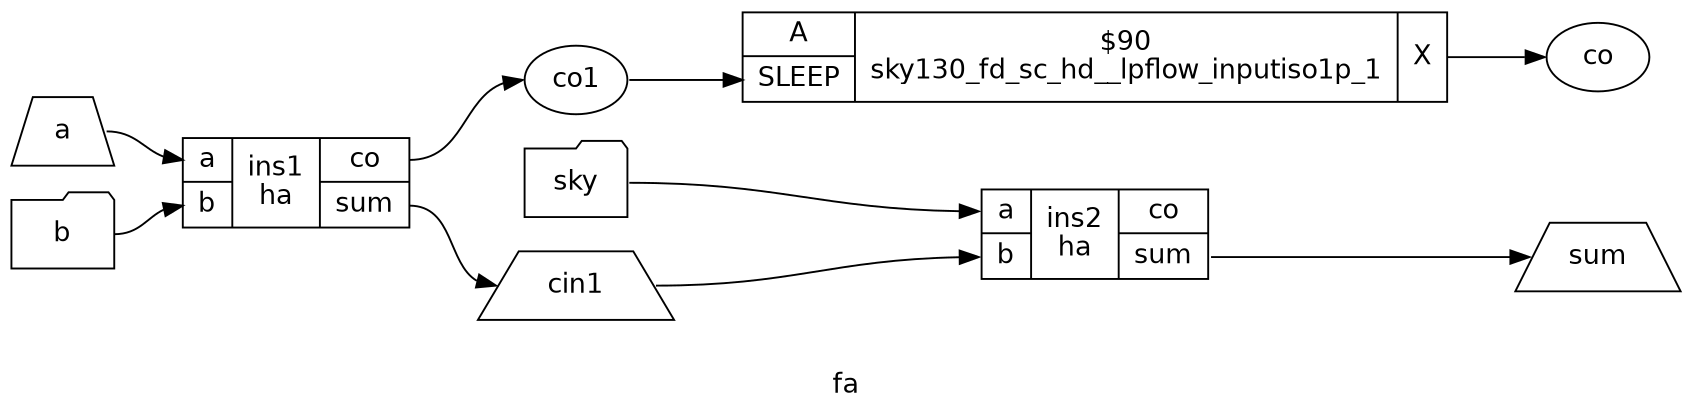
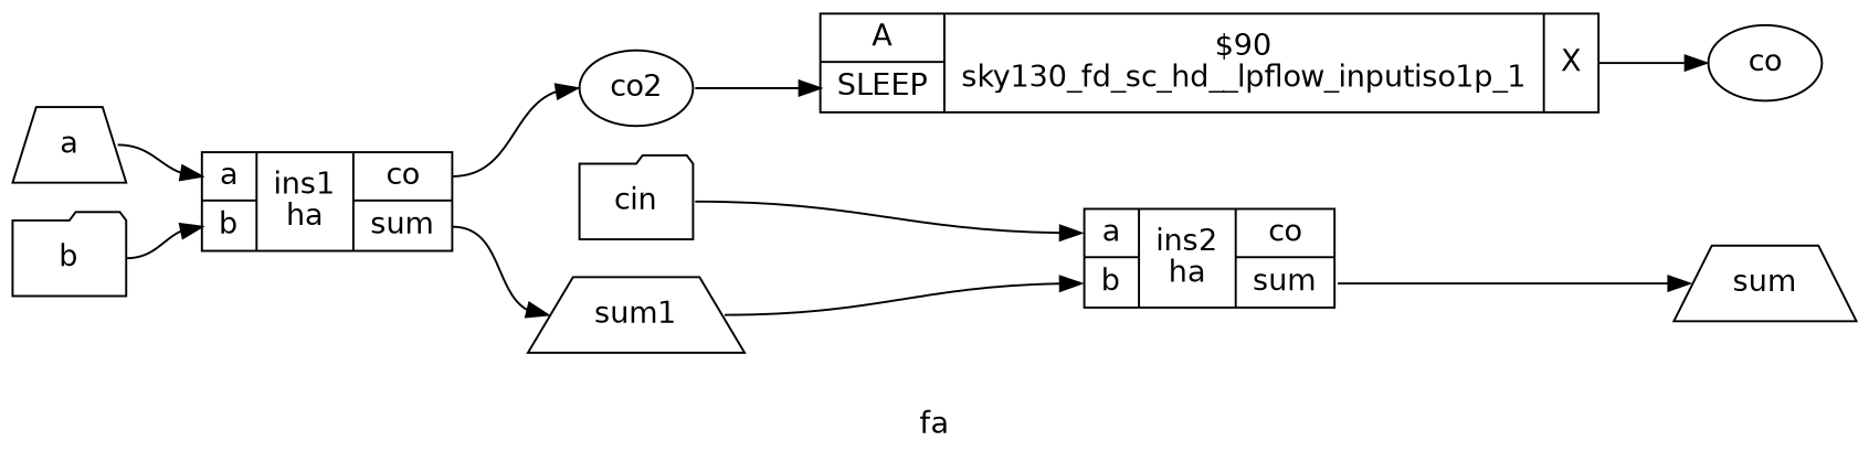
  digraph {
    fontname="DejaVu Sans"
    label=fa
    rankdir=LR
    remincross=true
    node [color=black fontcolor=black fontname="DejaVu Sans" shape=trapezium]
    edge [color=black fontcolor=black fontname="DejaVu Sans" headport=w tailport=e]
    n1 [label=a]
    n2 [label="{{<p1> a|<p2> b}|ins1\nha|{<p4> co|<p7> sum}}" shape=record color="" fontcolor=""]
-   n3 [label=co1 shape=ellipse]
-   n4 [label=cin1]
+   n3 [label=co2 shape=ellipse]
+   n4 [label=sum1]
    n5 [label=b shape=folder]
-   n6 [label=sky shape=folder]
+   n6 [label=cin shape=folder]
    n7 [label="{{<p1> a|<p2> b}|ins2\nha|{<p4> co|<p7> sum}}" shape=record color="" fontcolor=""]
    n8 [label=sum]
    n9 [label=co shape=ellipse]
    n10 [label="{{<p9> A|<p10> SLEEP}|$90\nsky130_fd_sc_hd__lpflow_inputiso1p_1|{<p11> X}}" shape=record color="" fontcolor=""]
    n1 -> n2 [headport="p1:w"]
    n2 -> n3 [tailport="p4:e"]
    n2 -> n4 [tailport="p7:e"]
    n3 -> n10 [headport="p10:w"]
    n4 -> n7 [headport="p2:w"]
    n5 -> n2 [headport="p2:w"]
    n6 -> n7 [headport="p1:w"]
    n7 -> n8 [tailport="p7:e"]
    n10 -> n9 [tailport="p11:e"]
  }
